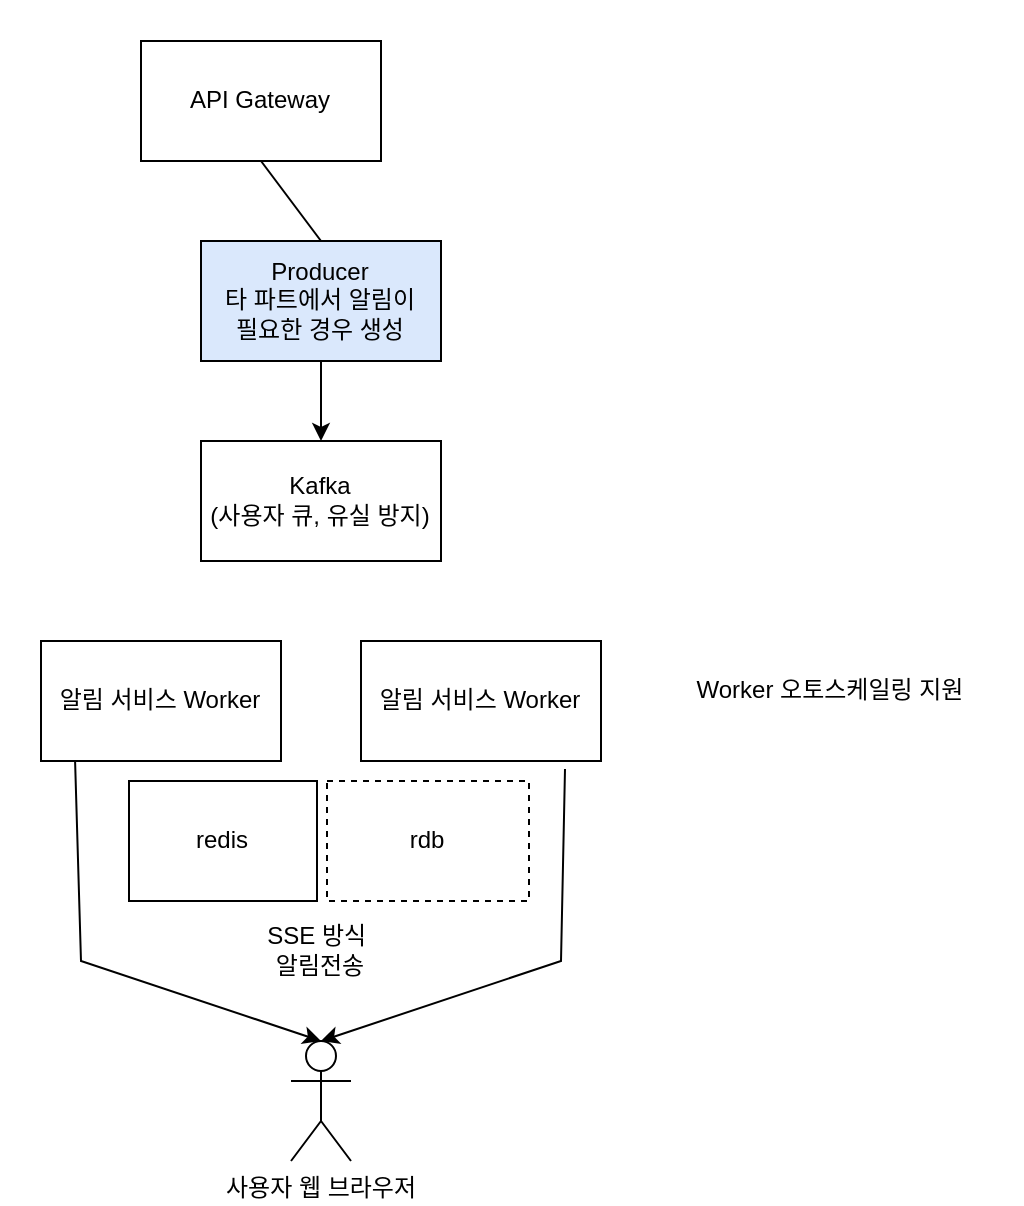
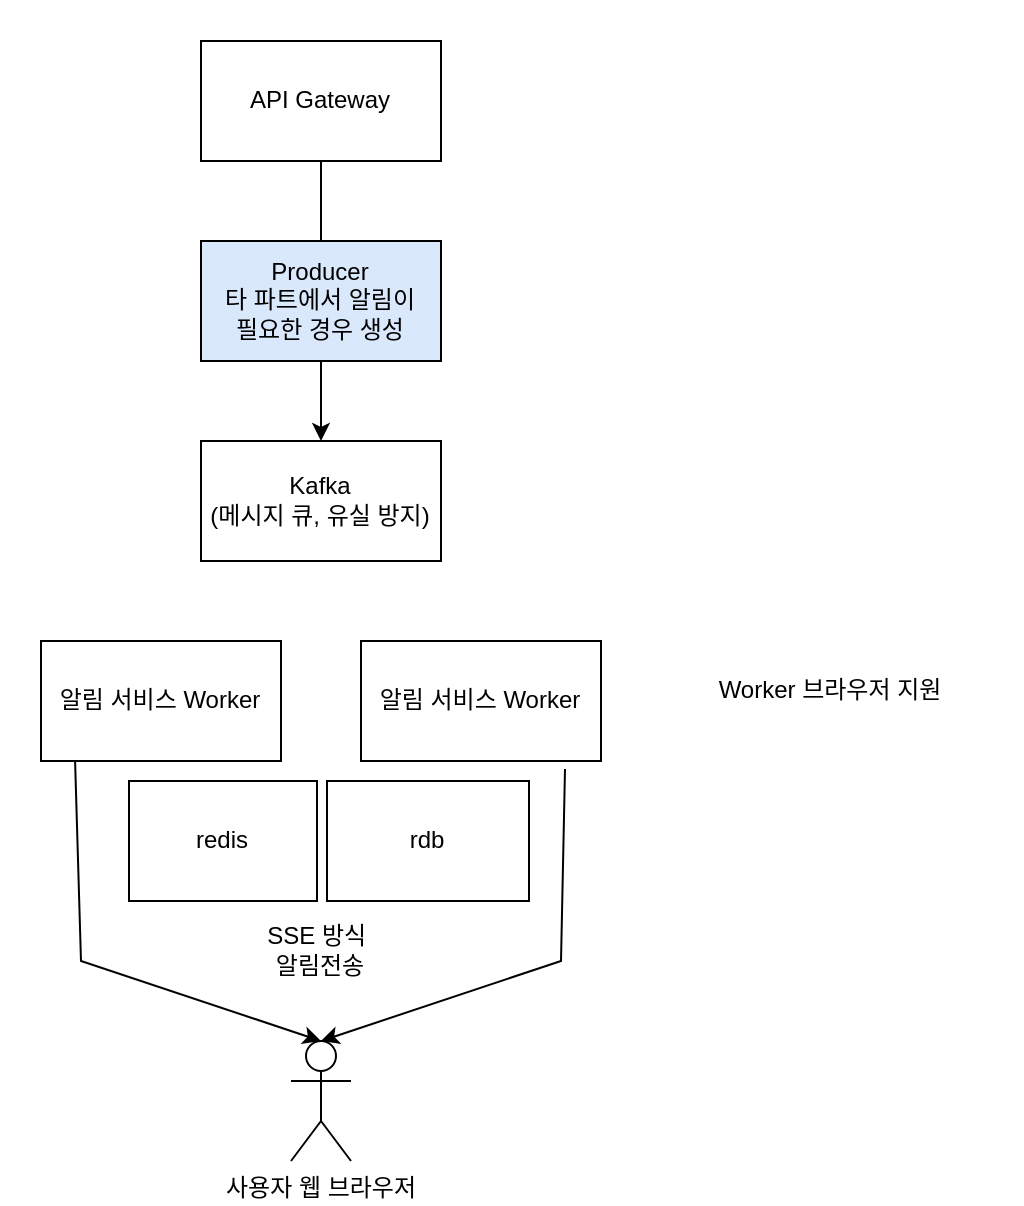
  <mxCell id="0" />
  <mxCell id="1" parent="0" />
- <mxCell id="2" value="API Gateway" style="rounded=0;whiteSpace=wrap;html=1;" vertex="1" parent="1"><mxGeometry x="70" y="20" width="120" height="60" as="geometry" /></mxCell>
+ <mxCell id="2" value="API Gateway" style="rounded=0;whiteSpace=wrap;html=1;" vertex="1" parent="1"><mxGeometry x="100" y="20" width="120" height="60" as="geometry" /></mxCell>
  <mxCell id="3" value="Producer&lt;div&gt;타 파트에서 알림이&lt;/div&gt;&lt;div&gt;필요한 경우 생성&lt;/div&gt;" style="rounded=0;whiteSpace=wrap;html=1;fillColor=#dae8fc;" vertex="1" parent="1"><mxGeometry x="100" y="120" width="120" height="60" as="geometry" /></mxCell>
- <mxCell id="4" value="Kafka&lt;div&gt;(사용자 큐, 유실 방지)&lt;/div&gt;" style="rounded=0;whiteSpace=wrap;html=1;" vertex="1" parent="1"><mxGeometry x="100" y="220" width="120" height="60" as="geometry" /></mxCell>
+ <mxCell id="4" value="Kafka&lt;div&gt;(메시지 큐, 유실 방지)&lt;/div&gt;" style="rounded=0;whiteSpace=wrap;html=1;" vertex="1" parent="1"><mxGeometry x="100" y="220" width="120" height="60" as="geometry" /></mxCell>
  <mxCell id="5" value="알림 서비스 Worker" style="rounded=0;whiteSpace=wrap;html=1;" vertex="1" parent="1"><mxGeometry x="20" y="320" width="120" height="60" as="geometry" /></mxCell>
  <mxCell id="6" value="알림 서비스 Worker" style="rounded=0;whiteSpace=wrap;html=1;" vertex="1" parent="1"><mxGeometry x="180" y="320" width="120" height="60" as="geometry" /></mxCell>
  <mxCell id="7" value="redis" style="rounded=0;whiteSpace=wrap;html=1;" vertex="1" parent="1"><mxGeometry x="64" y="390" width="94" height="60" as="geometry" /></mxCell>
- <mxCell id="8" value="Worker 오토스케일링 지원" style="text;html=1;align=center;verticalAlign=middle;whiteSpace=wrap;rounded=0;" vertex="1" parent="1"><mxGeometry x="340" y="330" width="150" height="30" as="geometry" /></mxCell>
+ <mxCell id="8" value="Worker 브라우저 지원" style="text;html=1;align=center;verticalAlign=middle;whiteSpace=wrap;rounded=0;" vertex="1" parent="1"><mxGeometry x="340" y="330" width="150" height="30" as="geometry" /></mxCell>
  <mxCell id="9" value="사용자 웹 브라우저" style="shape=umlActor;verticalLabelPosition=bottom;verticalAlign=top;html=1;outlineConnect=0;" vertex="1" parent="1"><mxGeometry x="145" y="520" width="30" height="60" as="geometry" /></mxCell>
  <mxCell id="10" value="" style="endArrow=classic;html=1;rounded=0;entryX=0.5;entryY=0;entryDx=0;entryDy=0;entryPerimeter=0;exitX=0.85;exitY=1.067;exitDx=0;exitDy=0;exitPerimeter=0;" edge="1" parent="1" source="6" target="9"><mxGeometry width="50" height="50" relative="1" as="geometry"><mxPoint x="230" y="310" as="sourcePoint" /><mxPoint x="280" y="260" as="targetPoint" /><Array as="points"><mxPoint x="280" y="480" /></Array></mxGeometry></mxCell>
  <mxCell id="11" value="" style="endArrow=classic;html=1;rounded=0;entryX=0.5;entryY=0;entryDx=0;entryDy=0;entryPerimeter=0;exitX=0.142;exitY=1;exitDx=0;exitDy=0;exitPerimeter=0;" edge="1" parent="1" source="5" target="9"><mxGeometry width="50" height="50" relative="1" as="geometry"><mxPoint x="80" y="380" as="sourcePoint" /><mxPoint x="160" y="460" as="targetPoint" /><Array as="points"><mxPoint x="40" y="480" /></Array></mxGeometry></mxCell>
  <mxCell id="12" value="SSE 방식&amp;nbsp;&lt;div&gt;알림전송&lt;/div&gt;" style="text;html=1;align=center;verticalAlign=middle;whiteSpace=wrap;rounded=0;" vertex="1" parent="1"><mxGeometry x="122.25" y="460" width="75.5" height="30" as="geometry" /></mxCell>
- <mxCell id="13" value="rdb" style="rounded=0;whiteSpace=wrap;html=1;dashed=1;" vertex="1" parent="1"><mxGeometry x="163" y="390" width="101" height="60" as="geometry" /></mxCell>
+ <mxCell id="13" value="rdb" style="rounded=0;whiteSpace=wrap;html=1;" vertex="1" parent="1"><mxGeometry x="163" y="390" width="101" height="60" as="geometry" /></mxCell>
  <mxCell id="14" value="" style="endArrow=none;html=1;rounded=0;exitX=0.5;exitY=1;exitDx=0;exitDy=0;entryX=0.5;entryY=0;entryDx=0;entryDy=0;" edge="1" parent="1" source="2" target="3"><mxGeometry width="50" height="50" relative="1" as="geometry"><mxPoint x="230" y="350" as="sourcePoint" /><mxPoint x="280" y="300" as="targetPoint" /></mxGeometry></mxCell>
  <mxCell id="15" value="" style="endArrow=classic;html=1;rounded=0;exitX=0.5;exitY=1;exitDx=0;exitDy=0;entryX=0.5;entryY=0;entryDx=0;entryDy=0;" edge="1" parent="1" source="3" target="4"><mxGeometry width="50" height="50" relative="1" as="geometry"><mxPoint x="230" y="350" as="sourcePoint" /><mxPoint x="280" y="300" as="targetPoint" /></mxGeometry></mxCell>
